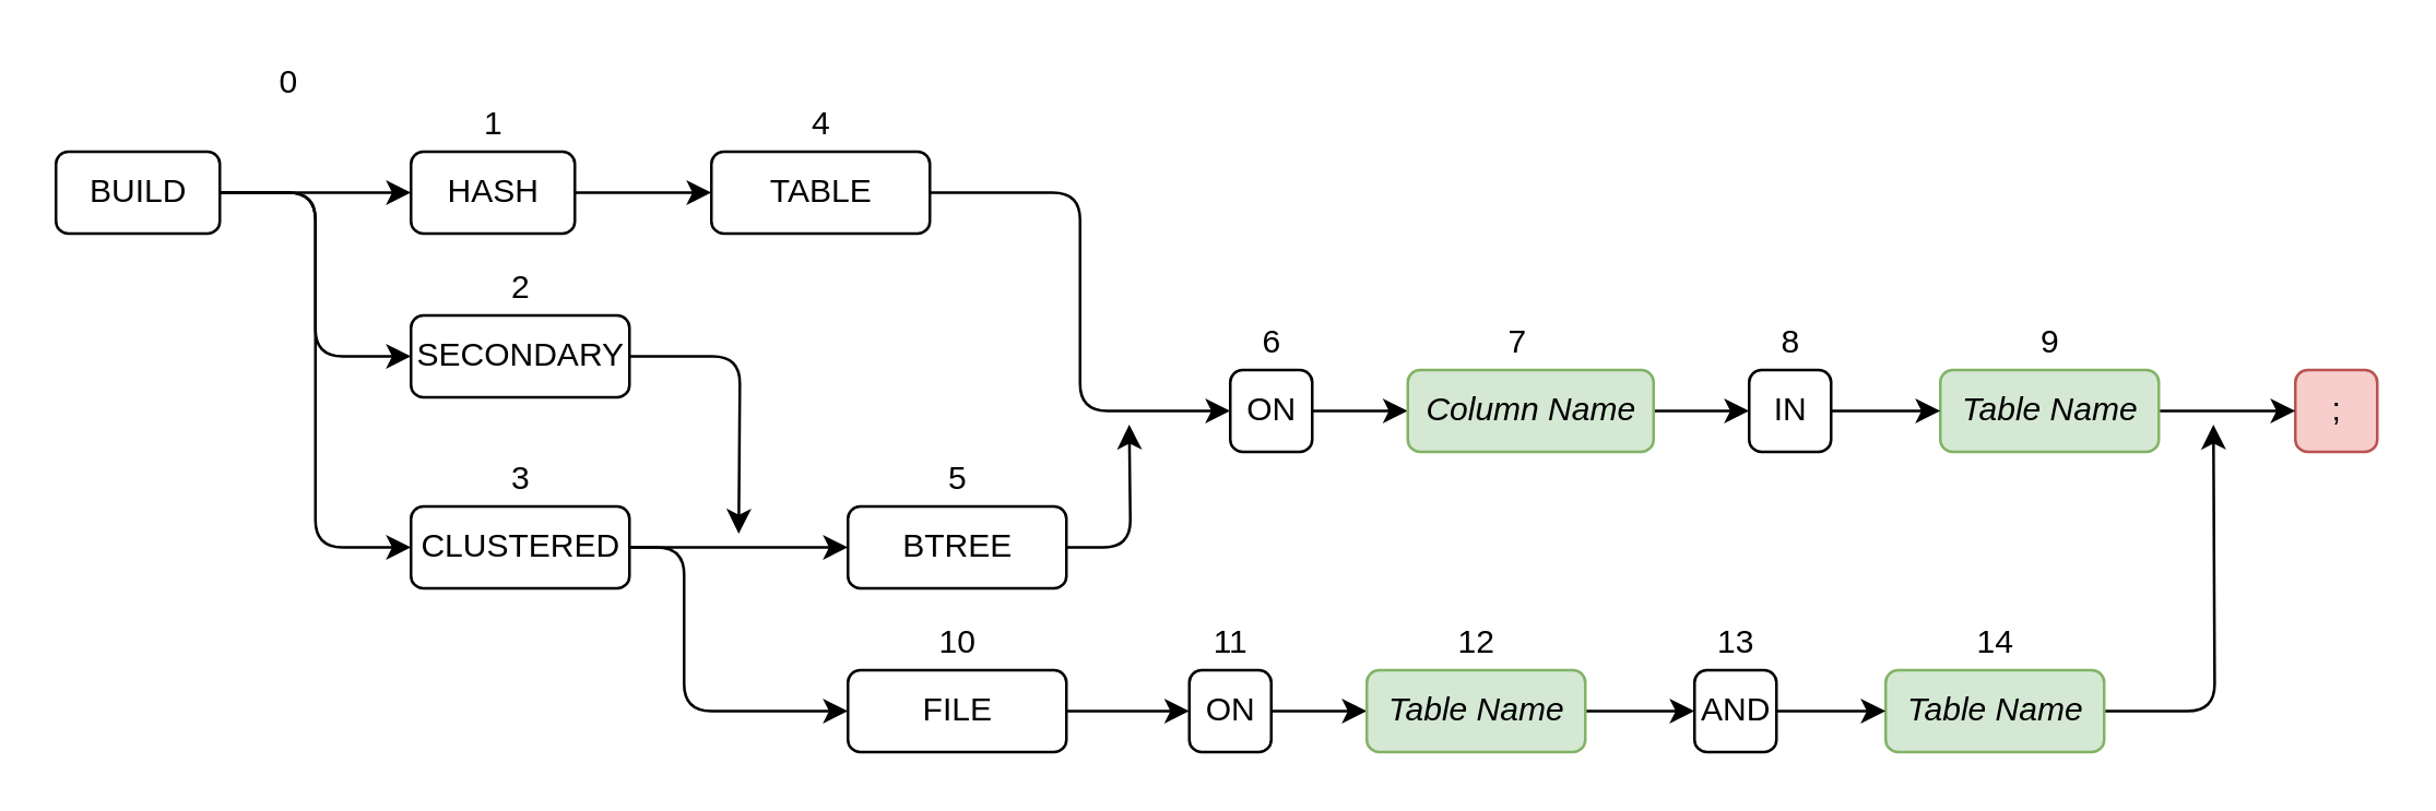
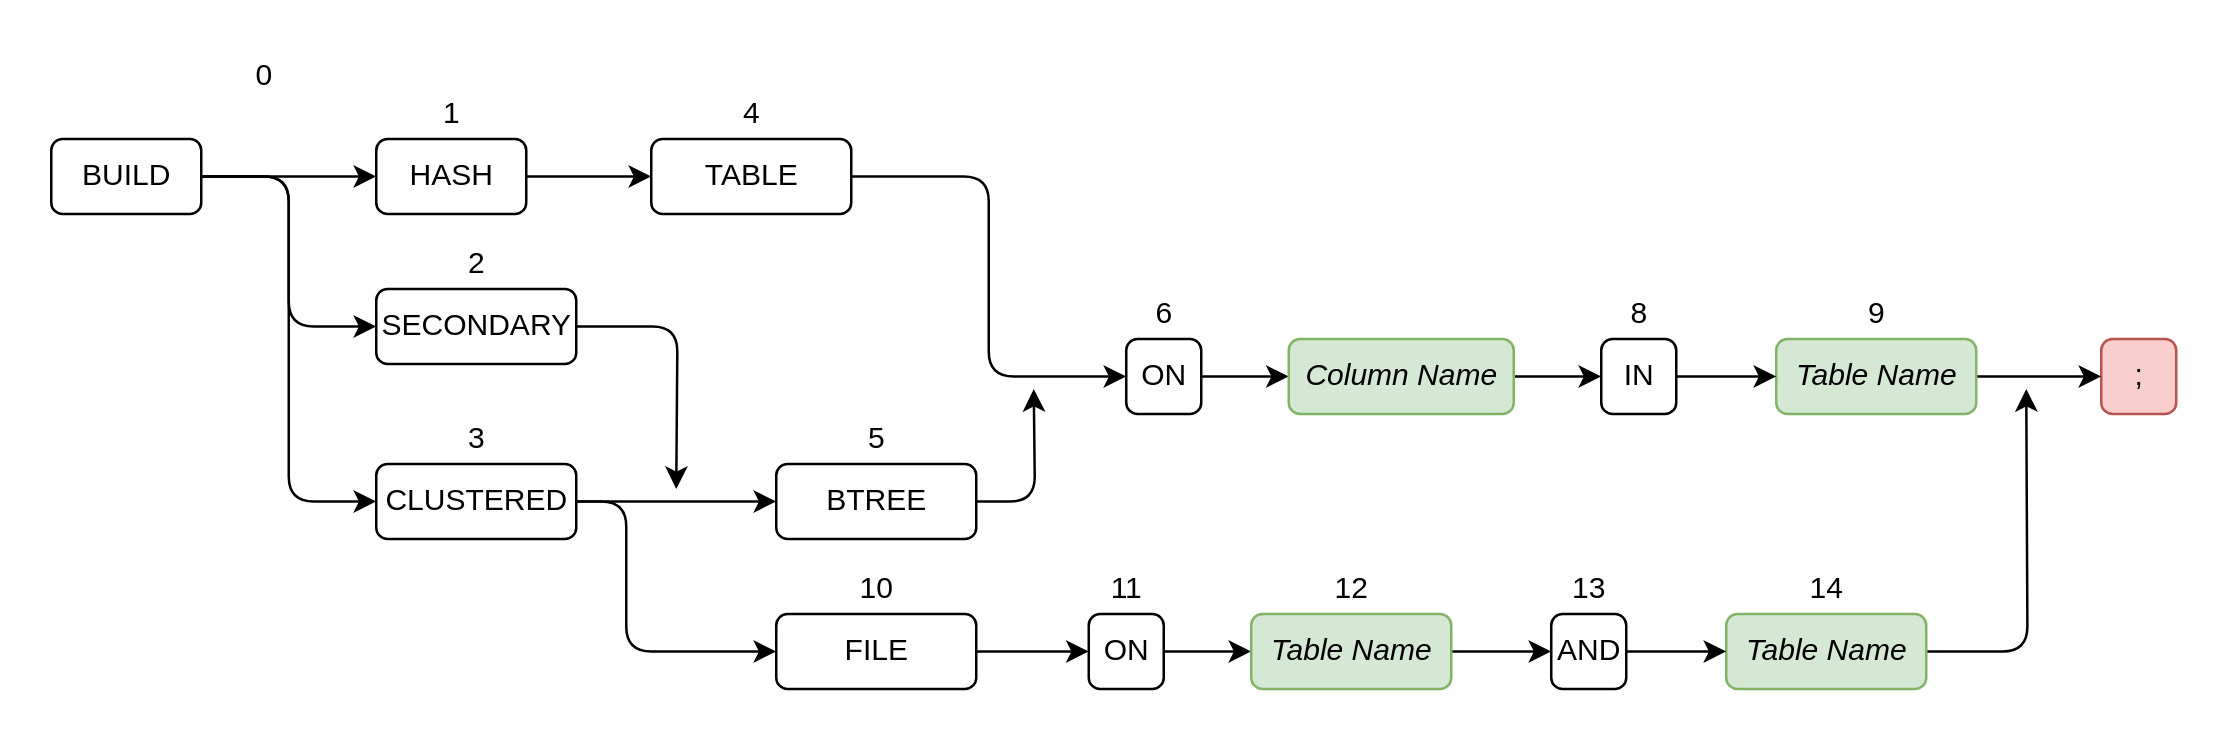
  <mxCell id="0" />
  <mxCell id="1" parent="0" />
  <mxCell id="2" style="edgeStyle=orthogonalEdgeStyle;orthogonalLoop=1;jettySize=auto;html=1;exitX=1;exitY=0.5;exitDx=0;exitDy=0;entryX=0;entryY=0.5;entryDx=0;entryDy=0;" parent="1" source="5" target="15" edge="1"><mxGeometry relative="1" as="geometry"><mxPoint x="170" y="70" as="targetPoint" /></mxGeometry></mxCell>
  <mxCell id="3" style="edgeStyle=orthogonalEdgeStyle;orthogonalLoop=1;jettySize=auto;html=1;exitX=1;exitY=0.5;exitDx=0;exitDy=0;entryX=0;entryY=0.5;entryDx=0;entryDy=0;" parent="1" source="5" target="19" edge="1"><mxGeometry relative="1" as="geometry" /></mxCell>
  <mxCell id="4" style="edgeStyle=orthogonalEdgeStyle;orthogonalLoop=1;jettySize=auto;html=1;exitX=1;exitY=0.5;exitDx=0;exitDy=0;entryX=0;entryY=0.5;entryDx=0;entryDy=0;" parent="1" source="5" target="22" edge="1"><mxGeometry relative="1" as="geometry" /></mxCell>
  <mxCell id="5" value="BUILD" style="html=1;rounded=1;" parent="1" vertex="1"><mxGeometry x="20" y="55" width="60" height="30" as="geometry" /></mxCell>
  <mxCell id="6" value="0" style="text;html=1;align=center;verticalAlign=middle;resizable=0;points=[];autosize=1;rounded=1;" parent="1" vertex="1"><mxGeometry x="95" y="20" width="20" height="20" as="geometry" /></mxCell>
  <mxCell id="7" style="edgeStyle=orthogonalEdgeStyle;orthogonalLoop=1;jettySize=auto;html=1;exitX=1;exitY=0.5;exitDx=0;exitDy=0;" parent="1" source="15" edge="1"><mxGeometry relative="1" as="geometry"><mxPoint x="280" y="70" as="sourcePoint" /><mxPoint x="270" y="195" as="targetPoint" /></mxGeometry></mxCell>
  <mxCell id="8" value=";" style="html=1;fillColor=#f8cecc;strokeColor=#b85450;rounded=1;" parent="1" vertex="1"><mxGeometry x="840" y="135" width="30" height="30" as="geometry" /></mxCell>
  <mxCell id="9" style="edgeStyle=orthogonalEdgeStyle;orthogonalLoop=1;jettySize=auto;html=1;exitX=1;exitY=0.5;exitDx=0;exitDy=0;entryX=0;entryY=0.5;entryDx=0;entryDy=0;" parent="1" source="10" target="13" edge="1"><mxGeometry relative="1" as="geometry"><mxPoint x="600" y="150" as="targetPoint" /></mxGeometry></mxCell>
  <mxCell id="10" value="ON" style="html=1;rounded=1;" parent="1" vertex="1"><mxGeometry x="450" y="135" width="30" height="30" as="geometry" /></mxCell>
  <mxCell id="11" value="6" style="text;html=1;align=center;verticalAlign=middle;resizable=0;points=[];autosize=1;rounded=1;" parent="1" vertex="1"><mxGeometry x="455" y="115" width="20" height="20" as="geometry" /></mxCell>
  <mxCell id="12" style="edgeStyle=orthogonalEdgeStyle;orthogonalLoop=1;jettySize=auto;html=1;exitX=1;exitY=0.5;exitDx=0;exitDy=0;entryX=0;entryY=0.5;entryDx=0;entryDy=0;" parent="1" source="13" target="37" edge="1"><mxGeometry relative="1" as="geometry" /></mxCell>
  <mxCell id="13" value="&lt;i&gt;Column Name&lt;/i&gt;" style="html=1;fillColor=#d5e8d4;strokeColor=#82b366;rounded=1;" parent="1" vertex="1"><mxGeometry x="515" y="135" width="90" height="30" as="geometry" /></mxCell>
- <mxCell id="14" value="7" style="text;html=1;align=center;verticalAlign=middle;resizable=0;points=[];autosize=1;rounded=1;" parent="1" vertex="1"><mxGeometry x="545" y="115" width="20" height="20" as="geometry" /></mxCell>
  <mxCell id="15" value="SECONDARY" style="html=1;rounded=1;" parent="1" vertex="1"><mxGeometry x="150" y="115" width="80" height="30" as="geometry" /></mxCell>
  <mxCell id="16" value="2" style="text;html=1;align=center;verticalAlign=middle;resizable=0;points=[];autosize=1;rounded=1;" parent="1" vertex="1"><mxGeometry x="180" y="95" width="20" height="20" as="geometry" /></mxCell>
  <mxCell id="17" style="edgeStyle=orthogonalEdgeStyle;orthogonalLoop=1;jettySize=auto;html=1;exitX=1;exitY=0.5;exitDx=0;exitDy=0;entryX=0;entryY=0.5;entryDx=0;entryDy=0;" parent="1" source="19" target="25" edge="1"><mxGeometry relative="1" as="geometry"><mxPoint x="380" y="50" as="targetPoint" /><Array as="points"><mxPoint x="270" y="200" /><mxPoint x="270" y="200" /></Array></mxGeometry></mxCell>
  <mxCell id="18" style="edgeStyle=orthogonalEdgeStyle;orthogonalLoop=1;jettySize=auto;html=1;exitX=1;exitY=0.5;exitDx=0;exitDy=0;entryX=0;entryY=0.5;entryDx=0;entryDy=0;" parent="1" source="19" target="28" edge="1"><mxGeometry relative="1" as="geometry"><Array as="points"><mxPoint x="250" y="200" /><mxPoint x="250" y="260" /></Array></mxGeometry></mxCell>
  <mxCell id="19" value="CLUSTERED" style="html=1;rounded=1;" parent="1" vertex="1"><mxGeometry x="150" y="185" width="80" height="30" as="geometry" /></mxCell>
  <mxCell id="20" value="1" style="text;html=1;align=center;verticalAlign=middle;resizable=0;points=[];autosize=1;rounded=1;" parent="1" vertex="1"><mxGeometry x="170" y="35" width="20" height="20" as="geometry" /></mxCell>
  <mxCell id="21" style="edgeStyle=orthogonalEdgeStyle;orthogonalLoop=1;jettySize=auto;html=1;exitX=1;exitY=0.5;exitDx=0;exitDy=0;entryX=0;entryY=0.5;entryDx=0;entryDy=0;" parent="1" source="22" target="31" edge="1"><mxGeometry relative="1" as="geometry"><mxPoint x="360" y="70" as="targetPoint" /><Array as="points"><mxPoint x="240" y="70" /><mxPoint x="240" y="70" /></Array></mxGeometry></mxCell>
  <mxCell id="22" value="HASH" style="html=1;rounded=1;" parent="1" vertex="1"><mxGeometry x="150" y="55" width="60" height="30" as="geometry" /></mxCell>
  <mxCell id="23" value="3" style="text;html=1;align=center;verticalAlign=middle;resizable=0;points=[];autosize=1;rounded=1;" parent="1" vertex="1"><mxGeometry x="180" y="165" width="20" height="20" as="geometry" /></mxCell>
  <mxCell id="24" style="edgeStyle=orthogonalEdgeStyle;orthogonalLoop=1;jettySize=auto;html=1;exitX=1;exitY=0.5;exitDx=0;exitDy=0;" parent="1" source="25" edge="1"><mxGeometry relative="1" as="geometry"><mxPoint x="413" y="155" as="targetPoint" /></mxGeometry></mxCell>
  <mxCell id="25" value="BTREE" style="html=1;rounded=1;" parent="1" vertex="1"><mxGeometry x="310" y="185" width="80" height="30" as="geometry" /></mxCell>
  <mxCell id="26" value="5" style="text;html=1;align=center;verticalAlign=middle;resizable=0;points=[];autosize=1;rounded=1;" parent="1" vertex="1"><mxGeometry x="340" y="165" width="20" height="20" as="geometry" /></mxCell>
  <mxCell id="27" style="edgeStyle=orthogonalEdgeStyle;orthogonalLoop=1;jettySize=auto;html=1;exitX=1;exitY=0.5;exitDx=0;exitDy=0;entryX=0;entryY=0.5;entryDx=0;entryDy=0;" parent="1" source="28" target="40" edge="1"><mxGeometry relative="1" as="geometry" /></mxCell>
  <mxCell id="28" value="FILE" style="html=1;rounded=1;" parent="1" vertex="1"><mxGeometry x="310" y="245" width="80" height="30" as="geometry" /></mxCell>
  <mxCell id="29" value="10" style="text;html=1;align=center;verticalAlign=middle;resizable=0;points=[];autosize=1;rounded=1;" parent="1" vertex="1"><mxGeometry x="335" y="225" width="30" height="20" as="geometry" /></mxCell>
  <mxCell id="30" style="edgeStyle=orthogonalEdgeStyle;orthogonalLoop=1;jettySize=auto;html=1;exitX=1;exitY=0.5;exitDx=0;exitDy=0;entryX=0;entryY=0.5;entryDx=0;entryDy=0;" parent="1" source="31" target="10" edge="1"><mxGeometry relative="1" as="geometry" /></mxCell>
  <mxCell id="31" value="TABLE" style="html=1;rounded=1;" parent="1" vertex="1"><mxGeometry x="260" y="55" width="80" height="30" as="geometry" /></mxCell>
  <mxCell id="32" value="4" style="text;html=1;align=center;verticalAlign=middle;resizable=0;points=[];autosize=1;rounded=1;" parent="1" vertex="1"><mxGeometry x="290" y="35" width="20" height="20" as="geometry" /></mxCell>
  <mxCell id="33" style="edgeStyle=orthogonalEdgeStyle;orthogonalLoop=1;jettySize=auto;html=1;exitX=1;exitY=0.5;exitDx=0;exitDy=0;entryX=0;entryY=0.5;entryDx=0;entryDy=0;" parent="1" source="34" target="8" edge="1"><mxGeometry relative="1" as="geometry" /></mxCell>
  <mxCell id="34" value="&lt;i&gt;Table Name&lt;/i&gt;" style="html=1;fillColor=#d5e8d4;strokeColor=#82b366;rounded=1;" parent="1" vertex="1"><mxGeometry x="710" y="135" width="80" height="30" as="geometry" /></mxCell>
  <mxCell id="35" value="9" style="text;html=1;align=center;verticalAlign=middle;resizable=0;points=[];autosize=1;rounded=1;" parent="1" vertex="1"><mxGeometry x="740" y="115" width="20" height="20" as="geometry" /></mxCell>
  <mxCell id="36" style="edgeStyle=orthogonalEdgeStyle;orthogonalLoop=1;jettySize=auto;html=1;exitX=1;exitY=0.5;exitDx=0;exitDy=0;entryX=0;entryY=0.5;entryDx=0;entryDy=0;" parent="1" source="37" target="34" edge="1"><mxGeometry relative="1" as="geometry" /></mxCell>
  <mxCell id="37" value="IN" style="html=1;rounded=1;" parent="1" vertex="1"><mxGeometry x="640" y="135" width="30" height="30" as="geometry" /></mxCell>
  <mxCell id="38" value="8" style="text;html=1;align=center;verticalAlign=middle;resizable=0;points=[];autosize=1;rounded=1;" parent="1" vertex="1"><mxGeometry x="645" y="115" width="20" height="20" as="geometry" /></mxCell>
  <mxCell id="39" style="edgeStyle=orthogonalEdgeStyle;orthogonalLoop=1;jettySize=auto;html=1;exitX=1;exitY=0.5;exitDx=0;exitDy=0;entryX=0;entryY=0.5;entryDx=0;entryDy=0;" parent="1" source="40" target="43" edge="1"><mxGeometry relative="1" as="geometry" /></mxCell>
  <mxCell id="40" value="ON" style="html=1;rounded=1;" parent="1" vertex="1"><mxGeometry x="435" y="245" width="30" height="30" as="geometry" /></mxCell>
  <mxCell id="41" value="11" style="text;html=1;align=center;verticalAlign=middle;resizable=0;points=[];autosize=1;rounded=1;" parent="1" vertex="1"><mxGeometry x="435" y="225" width="30" height="20" as="geometry" /></mxCell>
  <mxCell id="42" style="edgeStyle=orthogonalEdgeStyle;orthogonalLoop=1;jettySize=auto;html=1;exitX=1;exitY=0.5;exitDx=0;exitDy=0;entryX=0;entryY=0.5;entryDx=0;entryDy=0;" parent="1" source="43" target="49" edge="1"><mxGeometry relative="1" as="geometry" /></mxCell>
  <mxCell id="43" value="&lt;i&gt;Table Name&lt;/i&gt;" style="html=1;fillColor=#d5e8d4;strokeColor=#82b366;rounded=1;" parent="1" vertex="1"><mxGeometry x="500" y="245" width="80" height="30" as="geometry" /></mxCell>
  <mxCell id="44" value="12" style="text;html=1;align=center;verticalAlign=middle;resizable=0;points=[];autosize=1;rounded=1;" parent="1" vertex="1"><mxGeometry x="525" y="225" width="30" height="20" as="geometry" /></mxCell>
  <mxCell id="45" style="edgeStyle=orthogonalEdgeStyle;rounded=1;orthogonalLoop=1;jettySize=auto;html=1;exitX=1;exitY=0.5;exitDx=0;exitDy=0;" edge="1" parent="1" source="46"><mxGeometry relative="1" as="geometry"><mxPoint x="810" y="155" as="targetPoint" /></mxGeometry></mxCell>
  <mxCell id="46" value="&lt;i&gt;Table Name&lt;/i&gt;" style="html=1;fillColor=#d5e8d4;strokeColor=#82b366;rounded=1;" parent="1" vertex="1"><mxGeometry x="690" y="245" width="80" height="30" as="geometry" /></mxCell>
  <mxCell id="47" value="14" style="text;html=1;align=center;verticalAlign=middle;resizable=0;points=[];autosize=1;rounded=1;" parent="1" vertex="1"><mxGeometry x="715" y="225" width="30" height="20" as="geometry" /></mxCell>
  <mxCell id="48" style="edgeStyle=orthogonalEdgeStyle;orthogonalLoop=1;jettySize=auto;html=1;exitX=1;exitY=0.5;exitDx=0;exitDy=0;entryX=0;entryY=0.5;entryDx=0;entryDy=0;" parent="1" source="49" target="46" edge="1"><mxGeometry relative="1" as="geometry" /></mxCell>
  <mxCell id="49" value="AND" style="html=1;rounded=1;" parent="1" vertex="1"><mxGeometry x="620" y="245" width="30" height="30" as="geometry" /></mxCell>
  <mxCell id="50" value="13" style="text;html=1;align=center;verticalAlign=middle;resizable=0;points=[];autosize=1;rounded=1;" parent="1" vertex="1"><mxGeometry x="620" y="225" width="30" height="20" as="geometry" /></mxCell>
